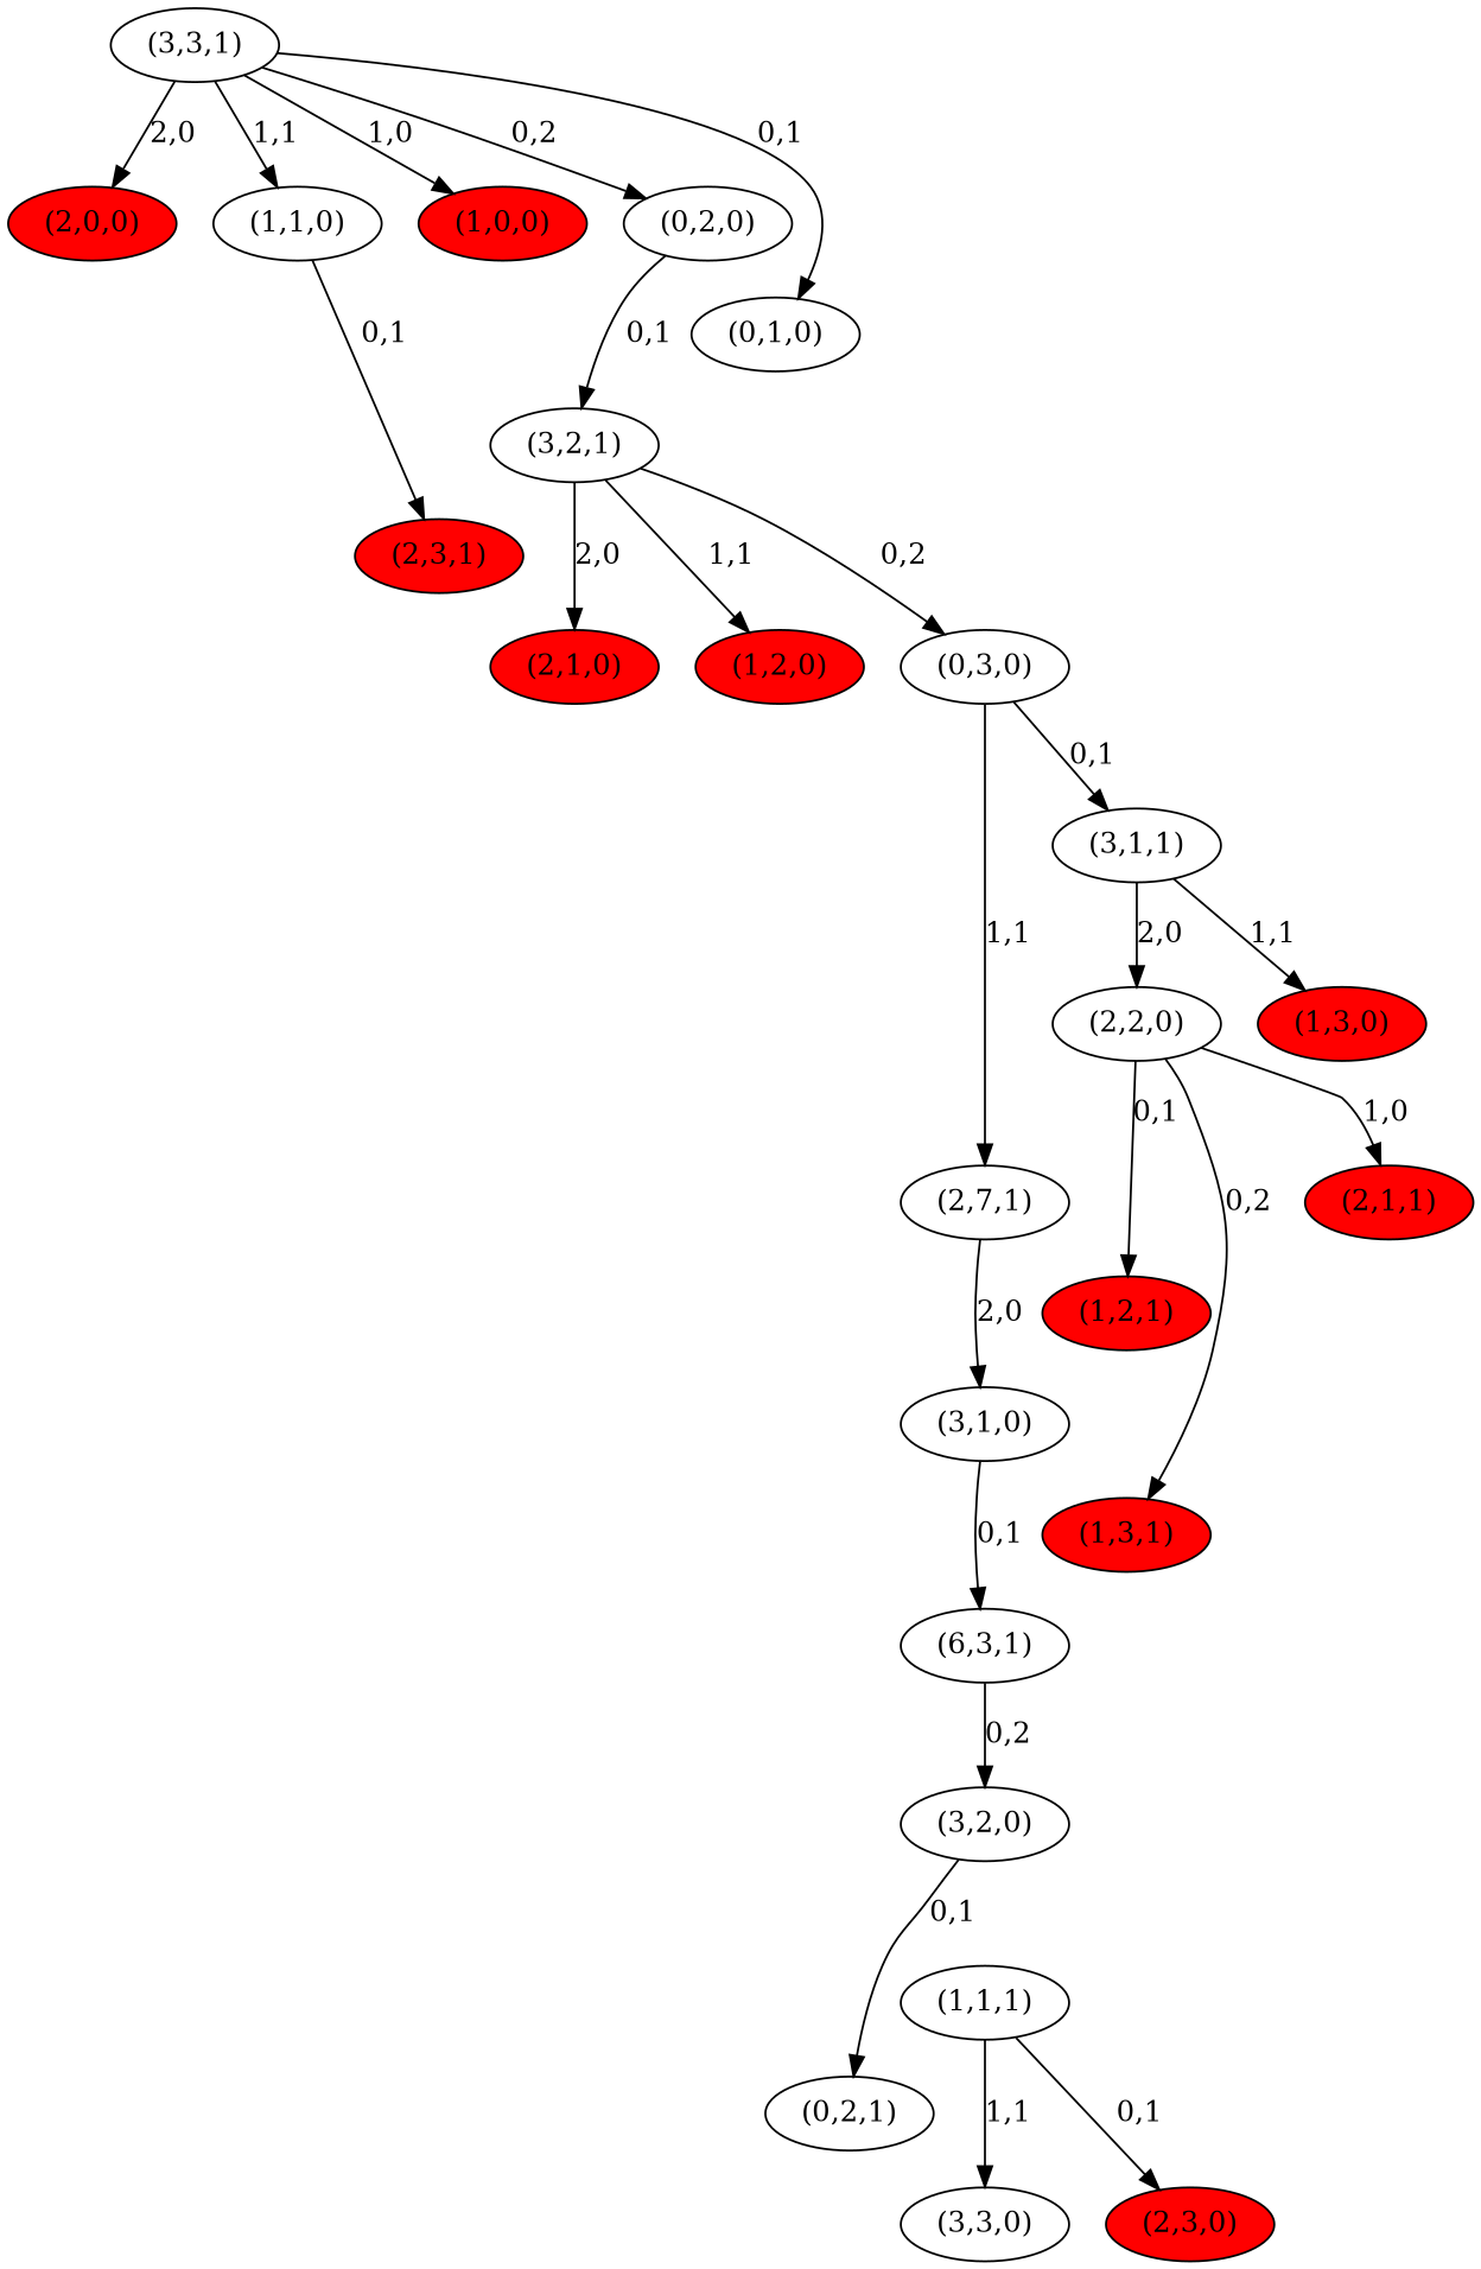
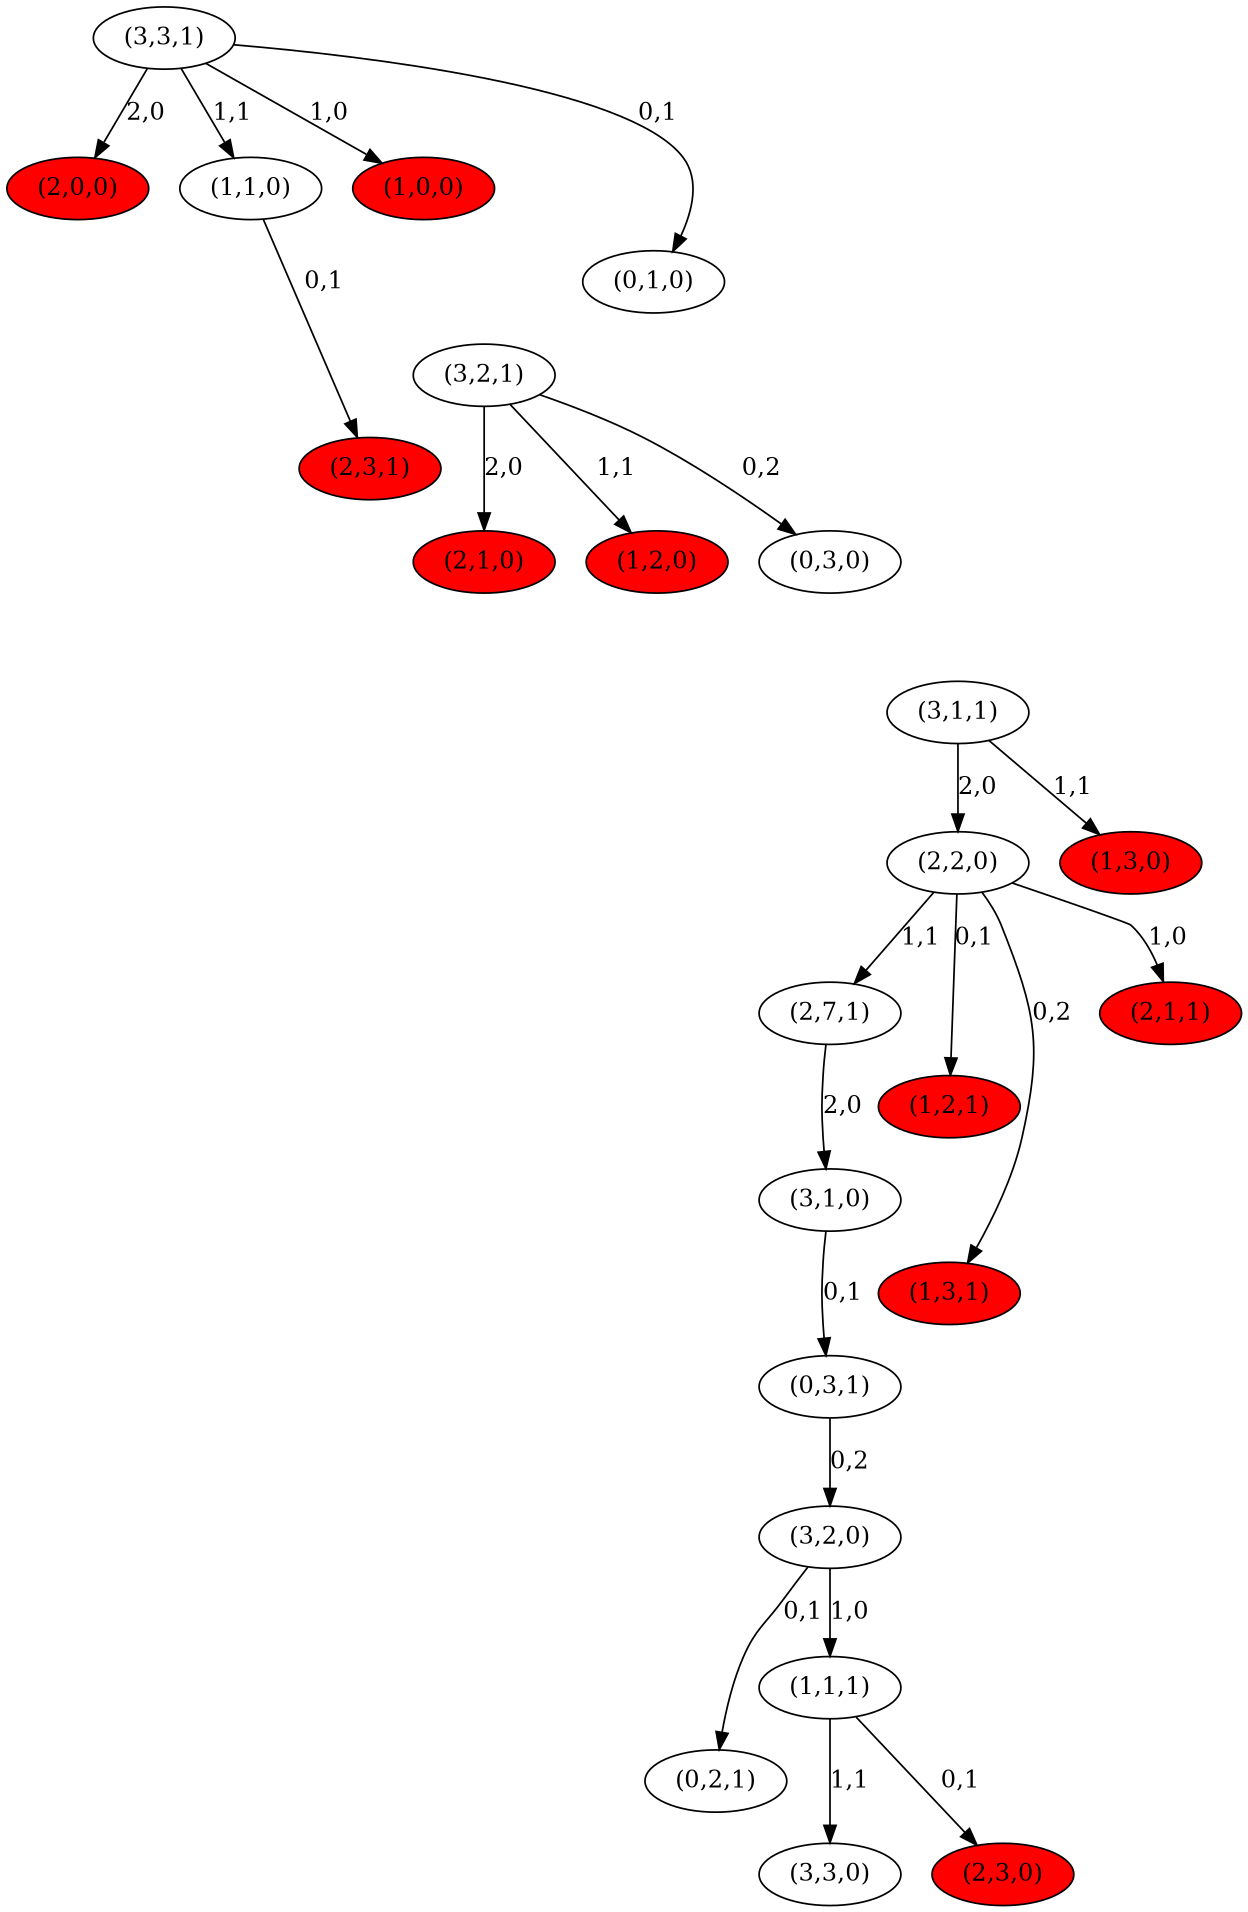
  digraph {
    edge [weight="0,1"]
    n1 [label="(3,3,0)"]
    n2 [label="(3,2,0)"]
    n3 [label="(0,2,1)"]
    n4 [label="(1,1,1)"]
    n5 [fillcolor=red label="(2,3,0)" style=filled]
    n6 [label="(3,1,0)"]
-   n7 [label="(6,3,1)"]
+   n7 [label="(0,3,1)"]
    n8 [label="(2,2,0)"]
    n9 [fillcolor=red label="(1,2,1)" style=filled]
    n10 [fillcolor=red label="(1,3,1)" style=filled]
    n11 [fillcolor=red label="(2,1,1)" style=filled]
    n12 [label="(2,7,1)"]
    n13 [fillcolor=red label="(2,1,0)" style=filled]
    n14 [fillcolor=red label="(2,0,0)" style=filled]
    n15 [fillcolor=red label="(1,3,0)" style=filled]
    n16 [fillcolor=red label="(1,2,0)" style=filled]
    n17 [label="(1,1,0)"]
    n18 [fillcolor=red label="(2,3,1)" style=filled]
    n19 [fillcolor=red label="(1,0,0)" style=filled]
    n20 [label="(0,3,0)"]
    n21 [label="(3,1,1)"]
-   n22 [label="(0,2,0)"]
    n23 [label="(3,2,1)"]
    n24 [label="(0,1,0)"]
    n25 [label="(3,3,1)"]
    n2 -> n3 [label="0,1"]
+   n2 -> n4 [label="1,0" weight="1,0"]
    n4 -> n1 [label="1,1" weight="1,1"]
    n4 -> n5 [label="0,1"]
    n6 -> n7 [label="0,1"]
    n7 -> n2 [label="0,2" weight="0,2"]
    n8 -> n9 [label="0,1"]
    n8 -> n10 [label="0,2" weight="0,2"]
    n8 -> n11 [label="1,0" weight="1,0"]
-   n20 -> n12 [label="1,1" weight="1,1"]
+   n8 -> n12 [label="1,1" weight="1,1"]
    n12 -> n6 [label="2,0" weight="2,0"]
    n17 -> n18 [label="0,1"]
-   n20 -> n21 [label="0,1"]
    n21 -> n8 [label="2,0" weight="2,0"]
    n21 -> n15 [label="1,1" weight="1,1"]
-   n22 -> n23 [label="0,1"]
    n23 -> n13 [label="2,0" weight="2,0"]
    n23 -> n16 [label="1,1" weight="1,1"]
    n23 -> n20 [label="0,2" weight="0,2"]
    n25 -> n14 [label="2,0" weight="2,0"]
    n25 -> n17 [label="1,1" weight="1,1"]
    n25 -> n19 [label="1,0" weight="1,0"]
-   n25 -> n22 [label="0,2" weight="0,2"]
    n25 -> n24 [label="0,1"]
  }
